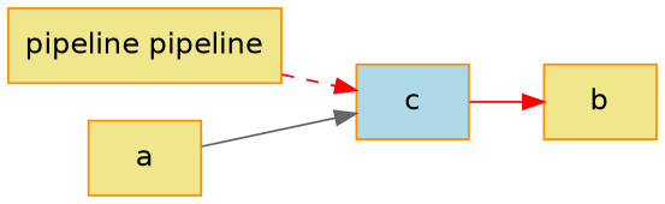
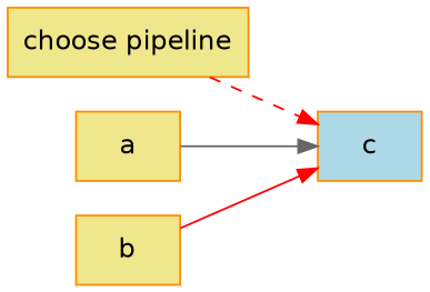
  digraph {
    fontname="DejaVu Sans"
    rankdir=LR
    node [color=darkorange fillcolor=khaki fontname="DejaVu Sans" shape=box style=filled]
    edge [color=red fontname="DejaVu Sans" style=solid]
-   n1 [label="pipeline pipeline"]
+   n1 [label="choose pipeline"]
    n2 [fillcolor=lightblue label=c]
    n3 [label=a]
    n4 [label=b]
    n1 -> n2 [style=dashed]
    n3 -> n2 [color=gray40]
-   n2 -> n4
+   n4 -> n2
  }
